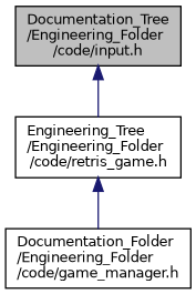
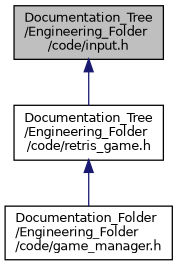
  digraph {
    node [color=black fillcolor=white fontname=Helvetica fontsize=10 shape=record style=filled]
    edge [color=midnightblue dir=back fontname=Helvetica fontsize=10 labelfontname=Helvetica labelfontsize=10 style=solid]
    n1 [fillcolor=grey75 fontcolor=black height=0.2 label="Documentation_Tree\l/Engineering_Folder\l/code/input.h" width=0.4]
-   n2 [height=0.2 label="Engineering_Tree\l/Engineering_Folder\l/code/retris_game.h" width=0.4]
+   n2 [height=0.2 label="Documentation_Tree\l/Engineering_Folder\l/code/retris_game.h" width=0.4]
    n3 [height=0.2 label="Documentation_Folder\l/Engineering_Folder\l/code/game_manager.h" width=0.4]
    n1 -> n2
    n2 -> n3
  }
